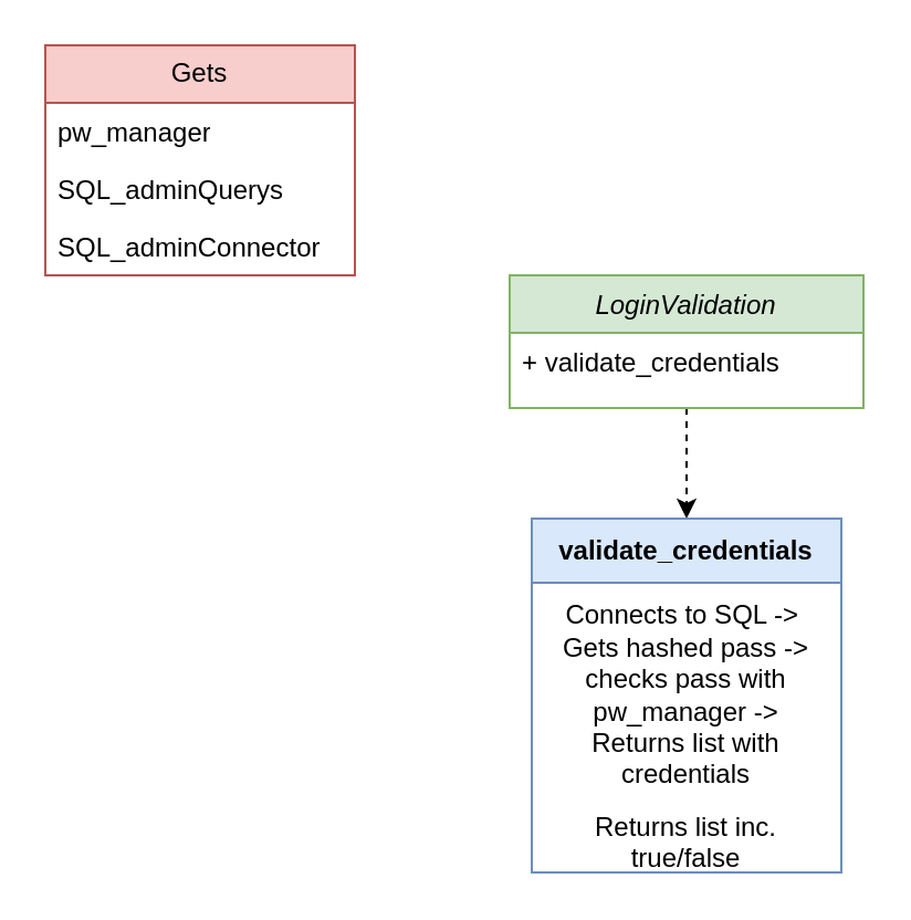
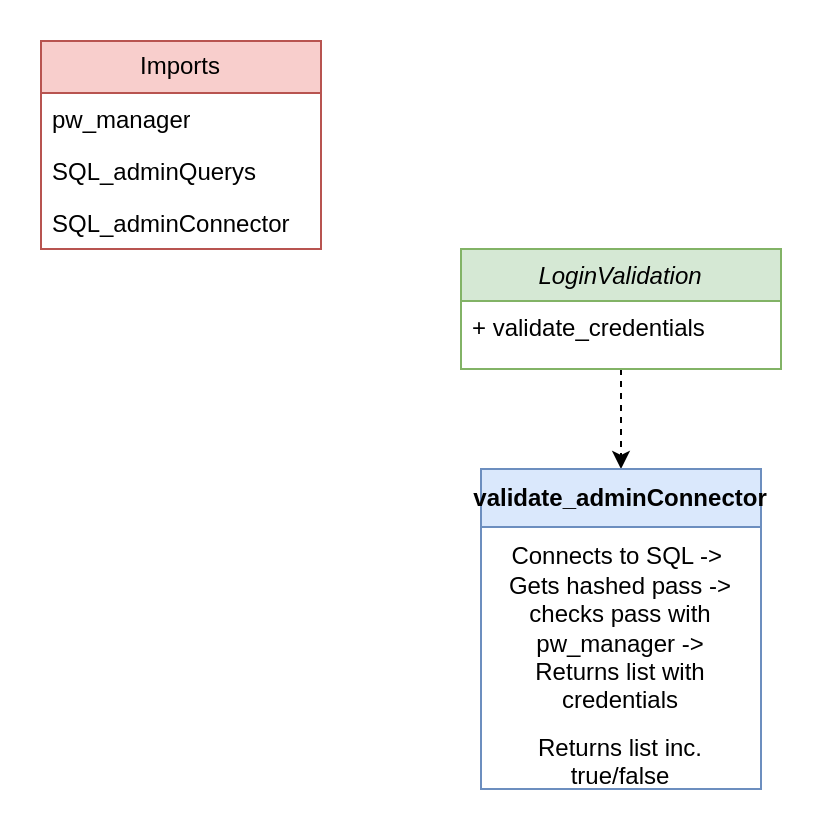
  <mxCell id="0" />
  <mxCell id="1" parent="0" />
  <mxCell id="2" style="edgeStyle=orthogonalEdgeStyle;rounded=0;orthogonalLoop=1;jettySize=auto;html=1;exitX=0.5;exitY=1;exitDx=0;exitDy=0;entryX=0.5;entryY=0;entryDx=0;entryDy=0;dashed=1;" edge="1" parent="1" source="3" target="9"><mxGeometry relative="1" as="geometry" /></mxCell>
  <mxCell id="3" value="LoginValidation" style="swimlane;fontStyle=2;align=center;verticalAlign=top;childLayout=stackLayout;horizontal=1;startSize=26;horizontalStack=0;resizeParent=1;resizeLast=0;collapsible=1;marginBottom=0;rounded=0;shadow=0;strokeWidth=1;fillColor=#d5e8d4;strokeColor=#82b366;" parent="1" vertex="1"><mxGeometry x="230" y="124" width="160" height="60" as="geometry"><mxRectangle x="230" y="140" width="160" height="26" as="alternateBounds" /></mxGeometry></mxCell>
  <mxCell id="4" value="+ validate_credentials" style="text;align=left;verticalAlign=top;spacingLeft=4;spacingRight=4;overflow=hidden;rotatable=0;points=[[0,0.5],[1,0.5]];portConstraint=eastwest;" parent="3" vertex="1"><mxGeometry y="26" width="160" height="26" as="geometry" /></mxCell>
- <mxCell id="5" value="Gets" style="swimlane;fontStyle=0;childLayout=stackLayout;horizontal=1;startSize=26;fillColor=#f8cecc;horizontalStack=0;resizeParent=1;resizeParentMax=0;resizeLast=0;collapsible=1;marginBottom=0;whiteSpace=wrap;html=1;strokeColor=#b85450;" vertex="1" parent="1"><mxGeometry x="20" y="20" width="140" height="104" as="geometry" /></mxCell>
+ <mxCell id="5" value="Imports" style="swimlane;fontStyle=0;childLayout=stackLayout;horizontal=1;startSize=26;fillColor=#f8cecc;horizontalStack=0;resizeParent=1;resizeParentMax=0;resizeLast=0;collapsible=1;marginBottom=0;whiteSpace=wrap;html=1;strokeColor=#b85450;" vertex="1" parent="1"><mxGeometry x="20" y="20" width="140" height="104" as="geometry" /></mxCell>
  <mxCell id="6" value="pw_manager" style="text;strokeColor=none;fillColor=none;align=left;verticalAlign=top;spacingLeft=4;spacingRight=4;overflow=hidden;rotatable=0;points=[[0,0.5],[1,0.5]];portConstraint=eastwest;whiteSpace=wrap;html=1;" vertex="1" parent="5"><mxGeometry y="26" width="140" height="26" as="geometry" /></mxCell>
  <mxCell id="7" value="SQL_adminQuerys" style="text;strokeColor=none;fillColor=none;align=left;verticalAlign=top;spacingLeft=4;spacingRight=4;overflow=hidden;rotatable=0;points=[[0,0.5],[1,0.5]];portConstraint=eastwest;whiteSpace=wrap;html=1;" vertex="1" parent="5"><mxGeometry y="52" width="140" height="26" as="geometry" /></mxCell>
  <mxCell id="8" value="SQL_adminConnector" style="text;strokeColor=none;fillColor=none;align=left;verticalAlign=top;spacingLeft=4;spacingRight=4;overflow=hidden;rotatable=0;points=[[0,0.5],[1,0.5]];portConstraint=eastwest;whiteSpace=wrap;html=1;" vertex="1" parent="5"><mxGeometry y="78" width="140" height="26" as="geometry" /></mxCell>
- <mxCell id="9" value="validate_credentials" style="swimlane;fontStyle=1;align=center;verticalAlign=middle;childLayout=stackLayout;horizontal=1;startSize=29;horizontalStack=0;resizeParent=1;resizeParentMax=0;resizeLast=0;collapsible=0;marginBottom=0;html=1;whiteSpace=wrap;fillColor=#dae8fc;strokeColor=#6c8ebf;" vertex="1" parent="1"><mxGeometry x="240" y="234" width="140" height="160" as="geometry" /></mxCell>
+ <mxCell id="9" value="validate_adminConnector" style="swimlane;fontStyle=1;align=center;verticalAlign=middle;childLayout=stackLayout;horizontal=1;startSize=29;horizontalStack=0;resizeParent=1;resizeParentMax=0;resizeLast=0;collapsible=0;marginBottom=0;html=1;whiteSpace=wrap;fillColor=#dae8fc;strokeColor=#6c8ebf;" vertex="1" parent="1"><mxGeometry x="240" y="234" width="140" height="160" as="geometry" /></mxCell>
  <mxCell id="10" value="Connects to SQL -&amp;gt;&amp;nbsp;&lt;br&gt;Gets hashed pass -&amp;gt;&lt;br&gt;checks pass with pw_manager -&amp;gt;&lt;br&gt;Returns list with credentials" style="text;html=1;strokeColor=none;fillColor=none;align=center;verticalAlign=middle;spacingLeft=4;spacingRight=4;overflow=hidden;rotatable=0;points=[[0,0.5],[1,0.5]];portConstraint=eastwest;whiteSpace=wrap;" vertex="1" parent="9"><mxGeometry y="29" width="140" height="101" as="geometry" /></mxCell>
  <mxCell id="11" value="Returns list inc. true/false" style="text;html=1;strokeColor=none;fillColor=none;align=center;verticalAlign=middle;spacingLeft=4;spacingRight=4;overflow=hidden;rotatable=0;points=[[0,0.5],[1,0.5]];portConstraint=eastwest;whiteSpace=wrap;" vertex="1" parent="9"><mxGeometry y="130" width="140" height="30" as="geometry" /></mxCell>
